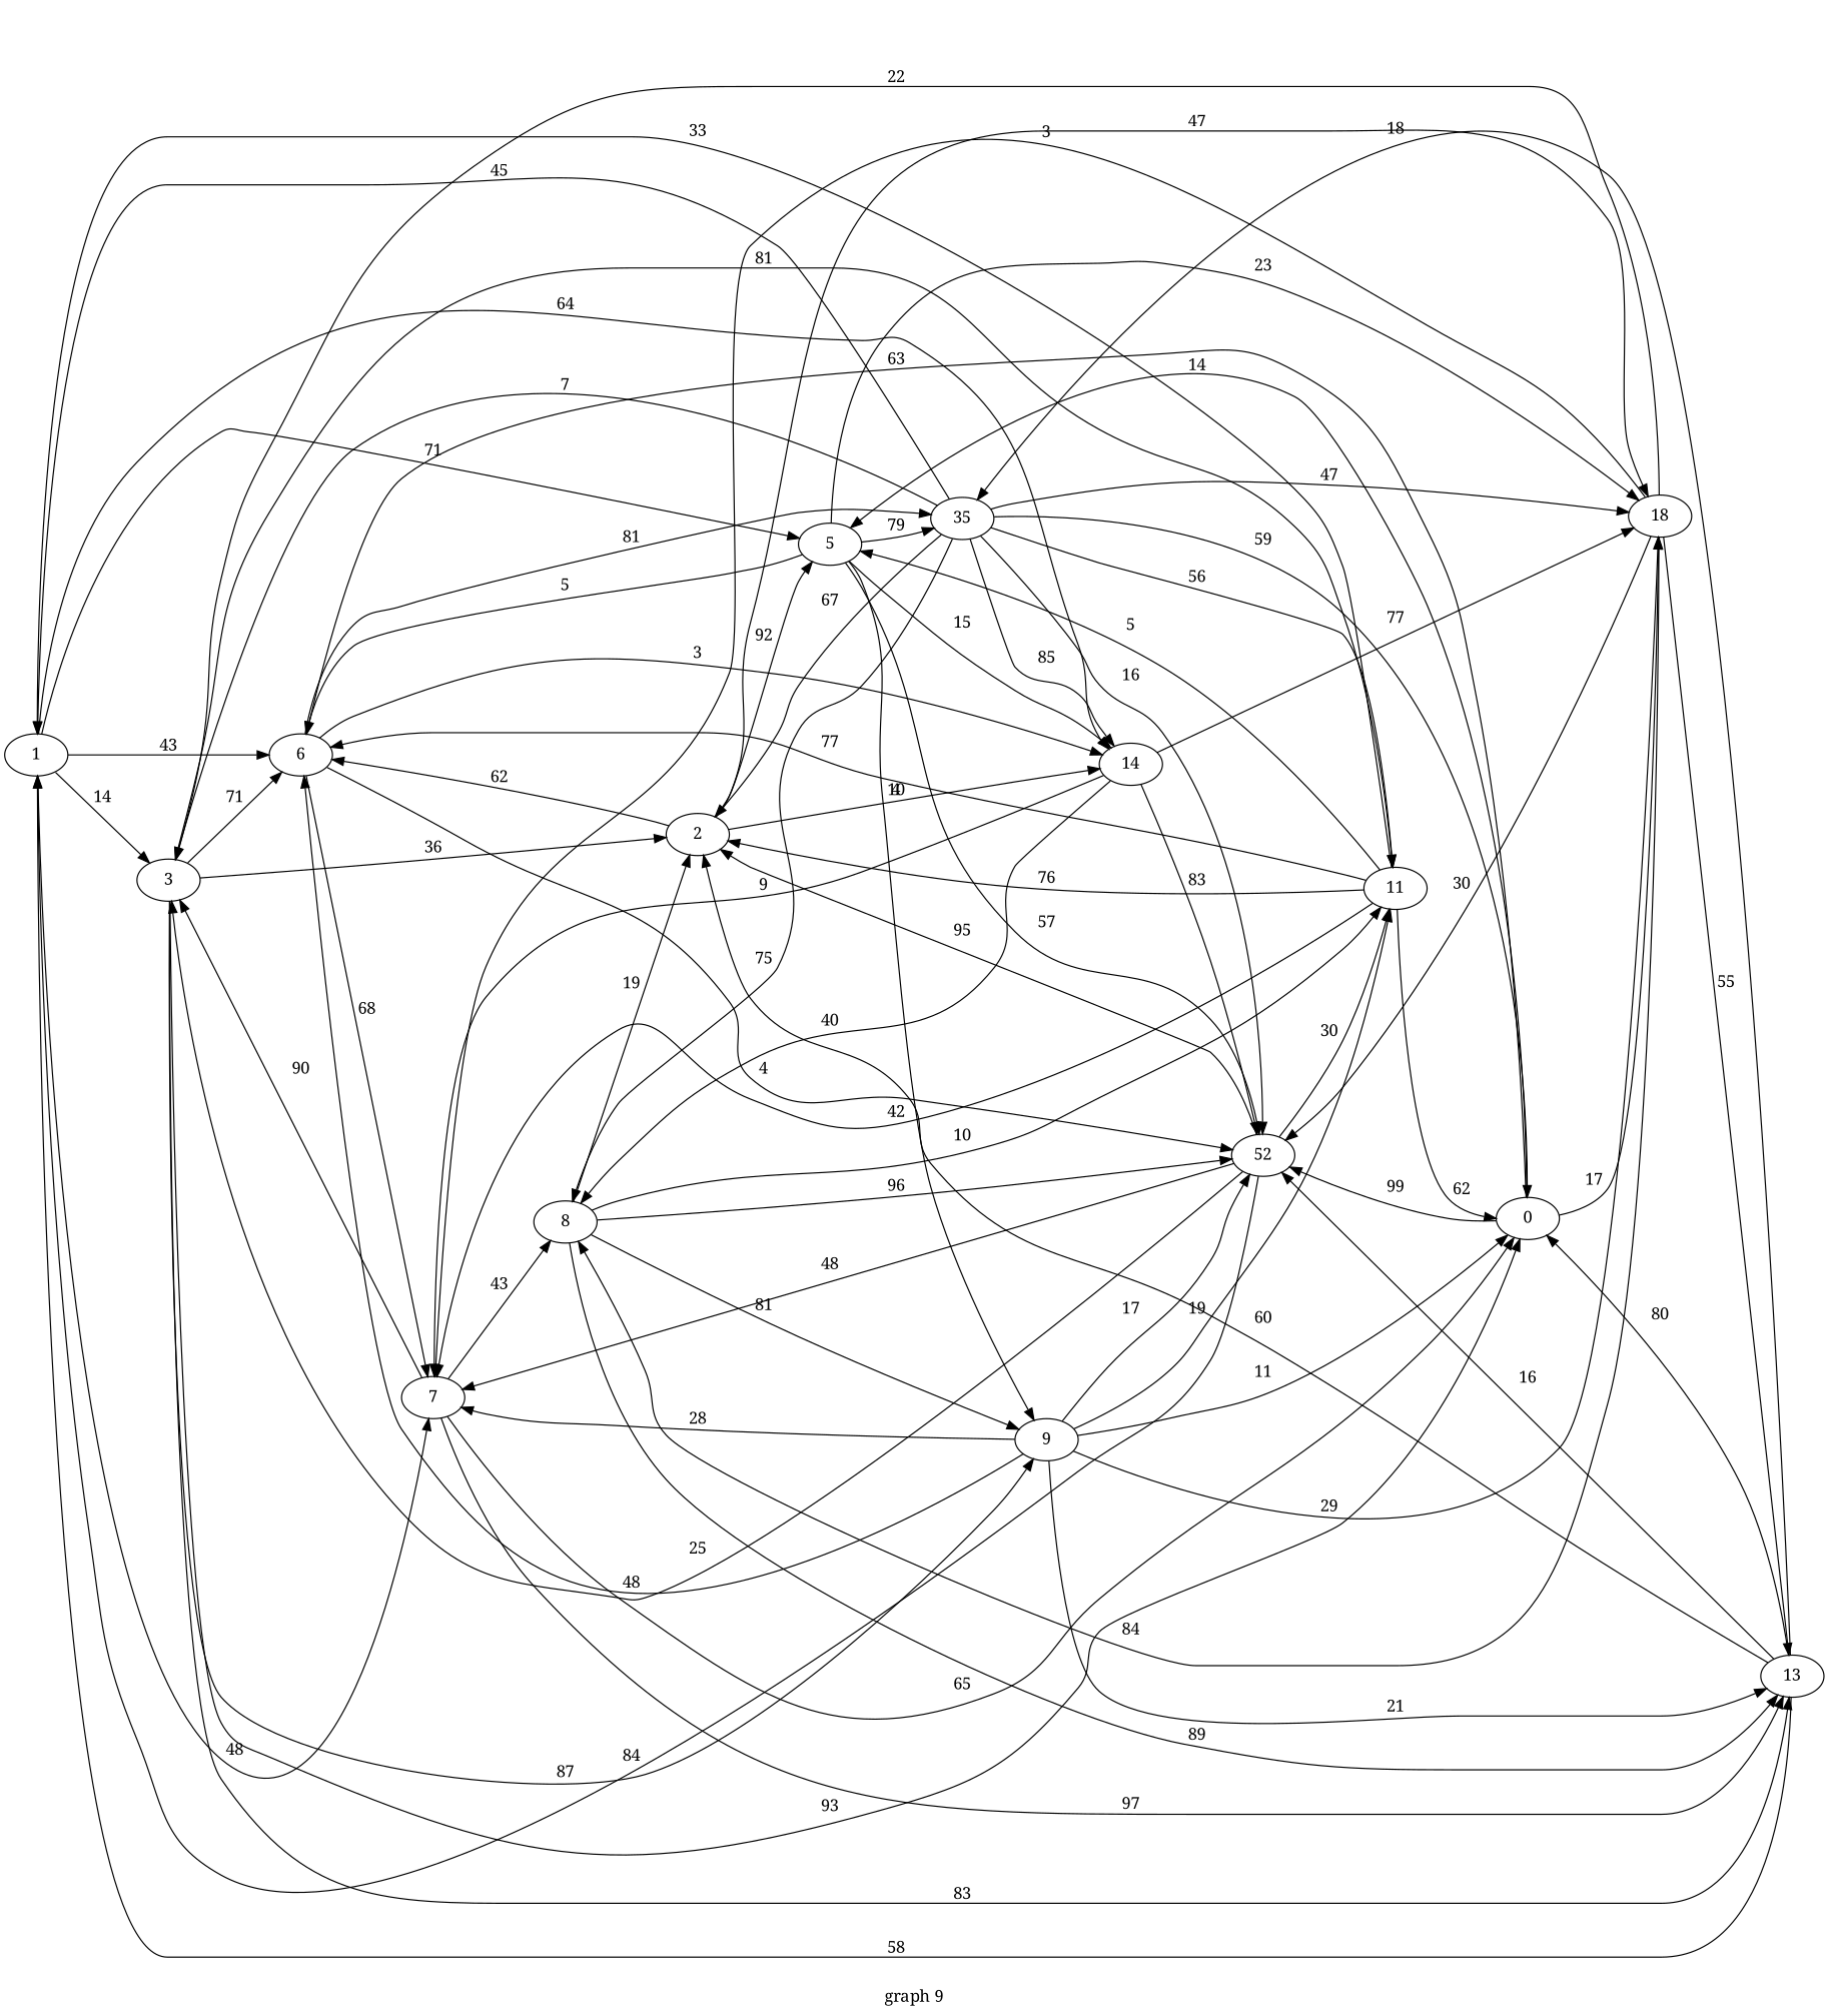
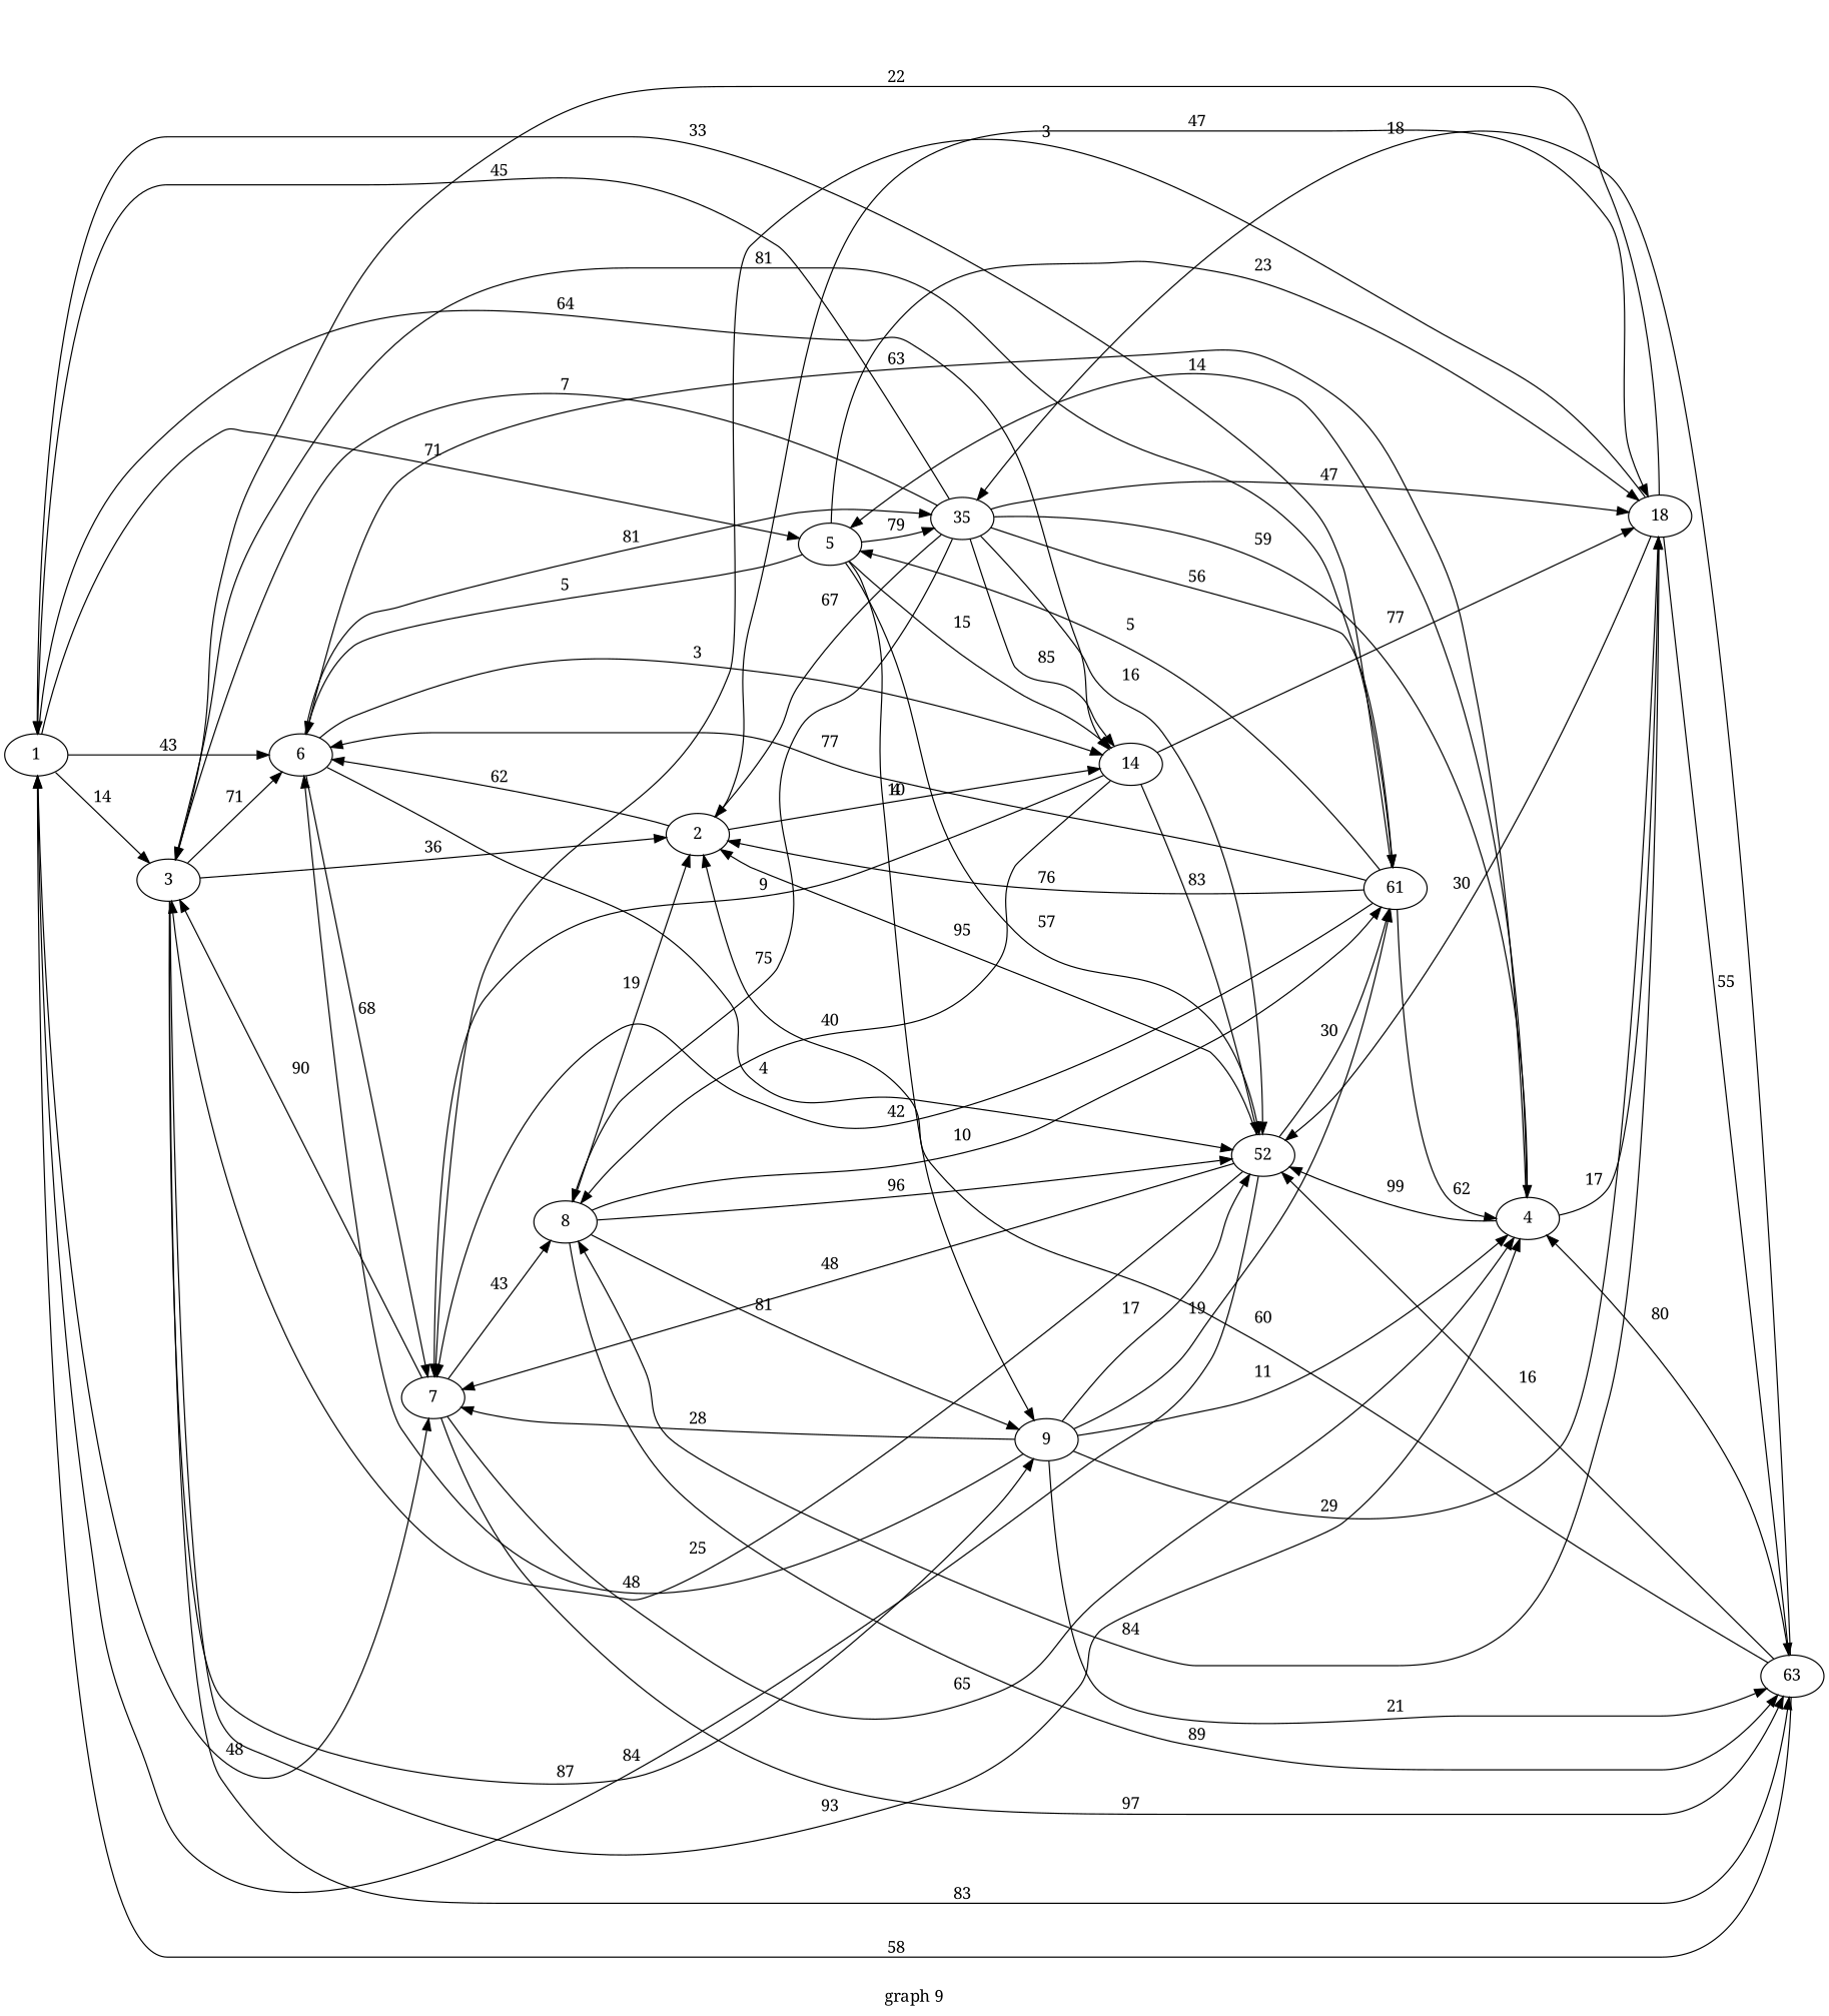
  digraph {
    fontname="Noto Serif"
    label="graph 9"
    rankdir=LR
    node [fontname="Noto Serif"]
    edge [fontname="Noto Serif"]
    1
    3
    5
    6
    7
    14
    2
-   4 [label=0]
+   4
    9
-   11
-   13
+   11 [label=61]
+   13 [label=63]
    n12 [label=18]
    n13 [label=52]
    n14 [label=35]
    8
    1 -> 3 [label=" 14 "]
    1 -> 5 [label=" 71 "]
    1 -> 6 [label=" 43 "]
    1 -> 7 [label=" 48 "]
    1 -> 14 [label=" 64 "]
    3 -> 6 [label=" 71 "]
    3 -> 2 [label=" 36 "]
    3 -> 4 [label=" 93 "]
    3 -> 9 [label=" 87 "]
    3 -> 11 [label=" 81 "]
    3 -> 13 [label=" 83 "]
    5 -> 6 [label=" 5 "]
    5 -> 14 [label=" 15 "]
    5 -> 9 [label=" 4 "]
    5 -> n12 [label=" 23 "]
    5 -> n13 [label=" 57 "]
    5 -> n14 [label=" 79 "]
    6 -> 7 [label=" 68 "]
    6 -> 14 [label=" 3 "]
    6 -> n13 [label=" 4 "]
    6 -> n14 [label=" 81 "]
    7 -> 3 [label=" 90 "]
    7 -> 4 [label=" 65 "]
    7 -> 13 [label=" 97 "]
    7 -> 8 [label=" 43 "]
    14 -> 7 [label=" 9 "]
    14 -> n12 [label=" 77 "]
    14 -> n13 [label=" 83 "]
    14 -> 8 [label=" 40 "]
-   2 -> 5 [label=" 92 "]
    2 -> 6 [label=" 62 "]
    2 -> 14 [label=" 10 "]
    2 -> n12 [label=" 47 "]
    4 -> 5 [label=" 14 "]
    4 -> 6 [label=" 63 "]
    4 -> n12 [label=" 17 "]
    4 -> n13 [label=" 99 "]
    9 -> 6 [label=" 48 "]
    9 -> 7 [label=" 28 "]
    9 -> 4 [label=" 11 "]
    9 -> 11 [label=" 19 "]
    9 -> 13 [label=" 21 "]
    9 -> n12 [label=" 29 "]
    9 -> n13 [label=" 17 "]
    11 -> 1 [label=" 33 "]
    11 -> 5 [label=" 5 "]
    11 -> 6 [label=" 77 "]
    11 -> 7 [label=" 42 "]
    11 -> 2 [label=" 76 "]
    11 -> 4 [label=" 62 "]
    13 -> 1 [label=" 58 "]
    13 -> 2 [label=" 60 "]
    13 -> 4 [label=" 80 "]
    13 -> n13 [label=" 16 "]
    13 -> n14 [label=" 18 "]
    n12 -> 3 [label=" 22 "]
    n12 -> 7 [label=" 3 "]
    n12 -> 13 [label=" 55 "]
    n12 -> n13 [label=" 30 "]
    n12 -> 8 [label=" 84 "]
    n13 -> 1 [label=" 84 "]
    n13 -> 3 [label=" 25 "]
    n13 -> 7 [label=" 48 "]
    n13 -> 2 [label=" 95 "]
    n13 -> 11 [label=" 30 "]
    n14 -> 1 [label=" 45 "]
    n14 -> 3 [label=" 7 "]
    n14 -> 14 [label=" 85 "]
    n14 -> 2 [label=" 67 "]
    n14 -> 4 [label=" 59 "]
    n14 -> 11 [label=" 56 "]
    n14 -> n12 [label=" 47 "]
    n14 -> n13 [label=" 16 "]
    n14 -> 8 [label=" 75 "]
    8 -> 2 [label=" 19 "]
    8 -> 9 [label=" 81 "]
    8 -> 11 [label=" 10 "]
    8 -> 13 [label=" 89 "]
    8 -> n13 [label=" 96 "]
  }
